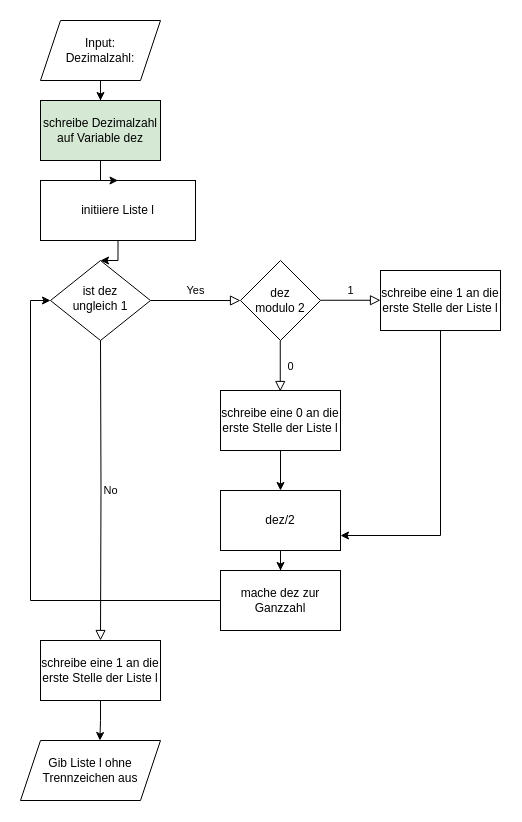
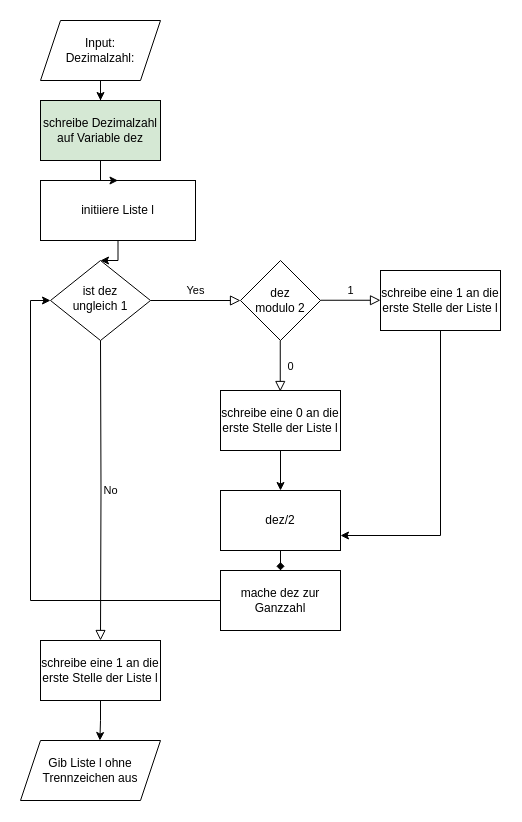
  <mxCell id="0" />
  <mxCell id="1" parent="0" />
  <mxCell id="2" value="Yes" style="edgeStyle=orthogonalEdgeStyle;rounded=0;html=1;jettySize=auto;orthogonalLoop=1;fontSize=11;endArrow=block;endFill=0;endSize=8;strokeWidth=1;shadow=0;labelBackgroundColor=none;" parent="1" source="3" target="10" edge="1"><mxGeometry y="10" relative="1" as="geometry"><mxPoint as="offset" /><mxPoint x="300" y="250" as="targetPoint" /></mxGeometry></mxCell>
  <mxCell id="3" value="&lt;div&gt;ist dez &lt;br&gt;&lt;/div&gt;&lt;div&gt;ungleich 1&lt;/div&gt;" style="rhombus;whiteSpace=wrap;html=1;shadow=0;fontFamily=Helvetica;fontSize=12;align=center;strokeWidth=1;spacing=6;spacingTop=-4;" parent="1" vertex="1"><mxGeometry x="50" y="260" width="100" height="80" as="geometry" /></mxCell>
  <mxCell id="4" value="" style="edgeStyle=orthogonalEdgeStyle;rounded=0;orthogonalLoop=1;jettySize=auto;html=1;" edge="1" parent="1" source="5" target="9"><mxGeometry relative="1" as="geometry" /></mxCell>
  <mxCell id="5" value="Input:&lt;br&gt;Dezimalzahl:" style="shape=parallelogram;perimeter=parallelogramPerimeter;whiteSpace=wrap;html=1;fixedSize=1;" vertex="1" parent="1"><mxGeometry x="40" y="20" width="120" height="60" as="geometry" /></mxCell>
  <mxCell id="6" value="" style="edgeStyle=orthogonalEdgeStyle;rounded=0;orthogonalLoop=1;jettySize=auto;html=1;" edge="1" parent="1" source="7" target="3"><mxGeometry relative="1" as="geometry" /></mxCell>
  <mxCell id="7" value="initiiere Liste l" style="rounded=0;whiteSpace=wrap;html=1;" vertex="1" parent="1"><mxGeometry x="40" y="180" width="155" height="60" as="geometry" /></mxCell>
  <mxCell id="8" value="" style="edgeStyle=orthogonalEdgeStyle;rounded=0;orthogonalLoop=1;jettySize=auto;html=1;" edge="1" parent="1" source="9" target="7"><mxGeometry relative="1" as="geometry" /></mxCell>
  <mxCell id="9" value="schreibe Dezimalzahl auf Variable dez" style="rounded=0;whiteSpace=wrap;html=1;fillColor=#d5e8d4;" vertex="1" parent="1"><mxGeometry x="40" y="100" width="120" height="60" as="geometry" /></mxCell>
  <mxCell id="10" value="&lt;div&gt;dez &lt;br&gt;&lt;/div&gt;&lt;div&gt;modulo 2&lt;br&gt;&lt;/div&gt;" style="rhombus;whiteSpace=wrap;html=1;" vertex="1" parent="1"><mxGeometry x="240" y="260" width="80" height="80" as="geometry" /></mxCell>
  <mxCell id="11" value="0" style="edgeStyle=orthogonalEdgeStyle;rounded=0;html=1;jettySize=auto;orthogonalLoop=1;fontSize=11;endArrow=block;endFill=0;endSize=8;strokeWidth=1;shadow=0;labelBackgroundColor=none;" edge="1" parent="1"><mxGeometry y="10" relative="1" as="geometry"><mxPoint as="offset" /><mxPoint x="279.76" y="340" as="sourcePoint" /><mxPoint x="279.76" y="391" as="targetPoint" /></mxGeometry></mxCell>
  <mxCell id="12" value="1" style="edgeStyle=orthogonalEdgeStyle;rounded=0;html=1;jettySize=auto;orthogonalLoop=1;fontSize=11;endArrow=block;endFill=0;endSize=8;strokeWidth=1;shadow=0;labelBackgroundColor=none;" edge="1" parent="1"><mxGeometry y="10" relative="1" as="geometry"><mxPoint as="offset" /><mxPoint x="320" y="299.76" as="sourcePoint" /><mxPoint x="380" y="299.76" as="targetPoint" /></mxGeometry></mxCell>
  <mxCell id="13" value="" style="edgeStyle=orthogonalEdgeStyle;rounded=0;orthogonalLoop=1;jettySize=auto;html=1;" edge="1" parent="1" source="14" target="18"><mxGeometry relative="1" as="geometry" /></mxCell>
  <mxCell id="14" value="schreibe eine 0 an die erste Stelle der Liste l" style="rounded=0;whiteSpace=wrap;html=1;" vertex="1" parent="1"><mxGeometry x="220" y="390" width="120" height="60" as="geometry" /></mxCell>
  <mxCell id="15" style="edgeStyle=orthogonalEdgeStyle;rounded=0;orthogonalLoop=1;jettySize=auto;html=1;entryX=1;entryY=0.75;entryDx=0;entryDy=0;" edge="1" parent="1" source="16" target="18"><mxGeometry relative="1" as="geometry"><mxPoint x="440" y="530" as="targetPoint" /><Array as="points"><mxPoint x="440" y="535" /></Array></mxGeometry></mxCell>
  <mxCell id="16" value="schreibe eine 1 an die erste Stelle der Liste l" style="rounded=0;whiteSpace=wrap;html=1;" vertex="1" parent="1"><mxGeometry x="380" y="270" width="120" height="60" as="geometry" /></mxCell>
- <mxCell id="17" value="" style="edgeStyle=orthogonalEdgeStyle;rounded=0;orthogonalLoop=1;jettySize=auto;html=1;" edge="1" parent="1" source="18" target="20"><mxGeometry relative="1" as="geometry" /></mxCell>
+ <mxCell id="17" value="" style="edgeStyle=orthogonalEdgeStyle;rounded=0;orthogonalLoop=1;jettySize=auto;html=1;endArrow=diamond;" edge="1" parent="1" source="18" target="20"><mxGeometry relative="1" as="geometry" /></mxCell>
  <mxCell id="18" value="dez/2" style="rounded=0;whiteSpace=wrap;html=1;" vertex="1" parent="1"><mxGeometry x="220" y="490" width="120" height="60" as="geometry" /></mxCell>
  <mxCell id="19" style="edgeStyle=orthogonalEdgeStyle;rounded=0;orthogonalLoop=1;jettySize=auto;html=1;entryX=0;entryY=0.5;entryDx=0;entryDy=0;" edge="1" parent="1" source="20" target="3"><mxGeometry relative="1" as="geometry" /></mxCell>
  <mxCell id="20" value="mache dez zur Ganzzahl" style="rounded=0;whiteSpace=wrap;html=1;" vertex="1" parent="1"><mxGeometry x="220" y="570" width="120" height="60" as="geometry" /></mxCell>
  <mxCell id="21" style="edgeStyle=orthogonalEdgeStyle;rounded=0;orthogonalLoop=1;jettySize=auto;html=1;entryX=0.567;entryY=0;entryDx=0;entryDy=0;entryPerimeter=0;" edge="1" parent="1" source="22" target="24"><mxGeometry relative="1" as="geometry" /></mxCell>
  <mxCell id="22" value="schreibe eine 1 an die erste Stelle der Liste l" style="rounded=0;whiteSpace=wrap;html=1;" vertex="1" parent="1"><mxGeometry x="40" y="640" width="120" height="60" as="geometry" /></mxCell>
  <mxCell id="23" value="No" style="edgeStyle=orthogonalEdgeStyle;rounded=0;html=1;jettySize=auto;orthogonalLoop=1;fontSize=11;endArrow=block;endFill=0;endSize=8;strokeWidth=1;shadow=0;labelBackgroundColor=none;entryX=0.5;entryY=0;entryDx=0;entryDy=0;" edge="1" parent="1" target="22"><mxGeometry y="10" relative="1" as="geometry"><mxPoint as="offset" /><mxPoint x="100" y="340" as="sourcePoint" /><mxPoint x="190" y="340" as="targetPoint" /><Array as="points" /></mxGeometry></mxCell>
  <mxCell id="24" value="Gib Liste l ohne Trennzeichen aus" style="shape=parallelogram;perimeter=parallelogramPerimeter;whiteSpace=wrap;html=1;fixedSize=1;" vertex="1" parent="1"><mxGeometry x="20" y="740" width="140" height="60" as="geometry" /></mxCell>
